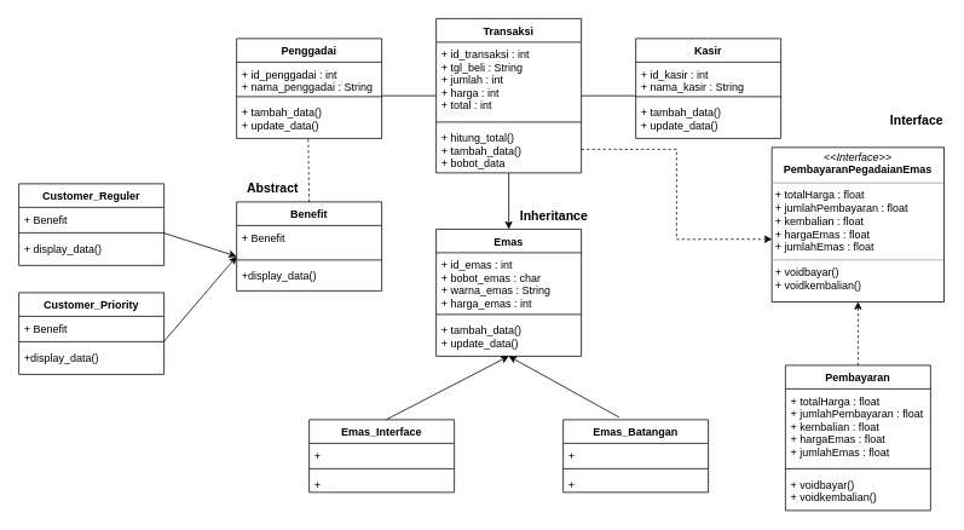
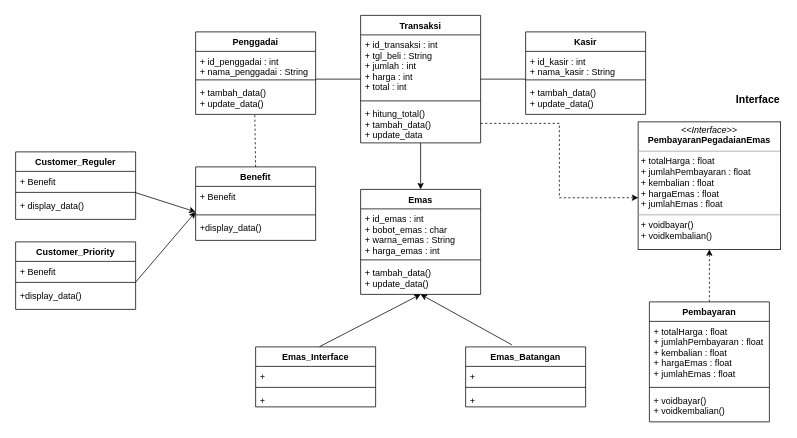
  <mxCell id="0" />
  <mxCell id="1" parent="0" />
  <mxCell id="2" value="Penggadai" style="swimlane;fontStyle=1;align=center;verticalAlign=top;childLayout=stackLayout;horizontal=1;startSize=26;horizontalStack=0;resizeParent=1;resizeParentMax=0;resizeLast=0;collapsible=1;marginBottom=0;" parent="1" vertex="1"><mxGeometry x="260" y="42" width="160" height="110" as="geometry" /></mxCell>
  <mxCell id="3" value="+ id_penggadai : int&#10;+ nama_penggadai : String" style="text;strokeColor=none;fillColor=none;align=left;verticalAlign=top;spacingLeft=4;spacingRight=4;overflow=hidden;rotatable=0;points=[[0,0.5],[1,0.5]];portConstraint=eastwest;" parent="2" vertex="1"><mxGeometry y="26" width="160" height="34" as="geometry" /></mxCell>
  <mxCell id="4" value="" style="line;strokeWidth=1;fillColor=none;align=left;verticalAlign=middle;spacingTop=-1;spacingLeft=3;spacingRight=3;rotatable=0;labelPosition=right;points=[];portConstraint=eastwest;strokeColor=inherit;" parent="2" vertex="1"><mxGeometry y="60" width="160" height="8" as="geometry" /></mxCell>
  <mxCell id="5" value="+ tambah_data()&#10;+ update_data()" style="text;strokeColor=none;fillColor=none;align=left;verticalAlign=top;spacingLeft=4;spacingRight=4;overflow=hidden;rotatable=0;points=[[0,0.5],[1,0.5]];portConstraint=eastwest;" parent="2" vertex="1"><mxGeometry y="68" width="160" height="42" as="geometry" /></mxCell>
  <mxCell id="6" value="Transaksi" style="swimlane;fontStyle=1;align=center;verticalAlign=top;childLayout=stackLayout;horizontal=1;startSize=26;horizontalStack=0;resizeParent=1;resizeParentMax=0;resizeLast=0;collapsible=1;marginBottom=0;" parent="1" vertex="1"><mxGeometry x="480" y="20" width="160" height="170" as="geometry" /></mxCell>
  <mxCell id="7" value="+ id_transaksi : int&#10;+ tgl_beli : String&#10;+ jumlah : int&#10;+ harga : int&#10;+ total : int&#10;" style="text;strokeColor=none;fillColor=none;align=left;verticalAlign=top;spacingLeft=4;spacingRight=4;overflow=hidden;rotatable=0;points=[[0,0.5],[1,0.5]];portConstraint=eastwest;" parent="6" vertex="1"><mxGeometry y="26" width="160" height="84" as="geometry" /></mxCell>
  <mxCell id="8" value="" style="line;strokeWidth=1;fillColor=none;align=left;verticalAlign=middle;spacingTop=-1;spacingLeft=3;spacingRight=3;rotatable=0;labelPosition=right;points=[];portConstraint=eastwest;strokeColor=inherit;" parent="6" vertex="1"><mxGeometry y="110" width="160" height="8" as="geometry" /></mxCell>
- <mxCell id="9" value="+ hitung_total()&#10;+ tambah_data()&#10;+ bobot_data" style="text;strokeColor=none;fillColor=none;align=left;verticalAlign=top;spacingLeft=4;spacingRight=4;overflow=hidden;rotatable=0;points=[[0,0.5],[1,0.5]];portConstraint=eastwest;" parent="6" vertex="1"><mxGeometry y="118" width="160" height="52" as="geometry" /></mxCell>
+ <mxCell id="9" value="+ hitung_total()&#10;+ tambah_data()&#10;+ update_data" style="text;strokeColor=none;fillColor=none;align=left;verticalAlign=top;spacingLeft=4;spacingRight=4;overflow=hidden;rotatable=0;points=[[0,0.5],[1,0.5]];portConstraint=eastwest;" parent="6" vertex="1"><mxGeometry y="118" width="160" height="52" as="geometry" /></mxCell>
  <mxCell id="10" value="Kasir" style="swimlane;fontStyle=1;align=center;verticalAlign=top;childLayout=stackLayout;horizontal=1;startSize=26;horizontalStack=0;resizeParent=1;resizeParentMax=0;resizeLast=0;collapsible=1;marginBottom=0;" parent="1" vertex="1"><mxGeometry x="700" y="42" width="160" height="110" as="geometry" /></mxCell>
  <mxCell id="11" value="+ id_kasir : int&#10;+ nama_kasir : String" style="text;strokeColor=none;fillColor=none;align=left;verticalAlign=top;spacingLeft=4;spacingRight=4;overflow=hidden;rotatable=0;points=[[0,0.5],[1,0.5]];portConstraint=eastwest;" parent="10" vertex="1"><mxGeometry y="26" width="160" height="34" as="geometry" /></mxCell>
  <mxCell id="12" value="" style="line;strokeWidth=1;fillColor=none;align=left;verticalAlign=middle;spacingTop=-1;spacingLeft=3;spacingRight=3;rotatable=0;labelPosition=right;points=[];portConstraint=eastwest;strokeColor=inherit;" parent="10" vertex="1"><mxGeometry y="60" width="160" height="8" as="geometry" /></mxCell>
  <mxCell id="13" value="+ tambah_data()&#10;+ update_data()" style="text;strokeColor=none;fillColor=none;align=left;verticalAlign=top;spacingLeft=4;spacingRight=4;overflow=hidden;rotatable=0;points=[[0,0.5],[1,0.5]];portConstraint=eastwest;" parent="10" vertex="1"><mxGeometry y="68" width="160" height="42" as="geometry" /></mxCell>
  <mxCell id="14" value="Emas" style="swimlane;fontStyle=1;align=center;verticalAlign=top;childLayout=stackLayout;horizontal=1;startSize=26;horizontalStack=0;resizeParent=1;resizeParentMax=0;resizeLast=0;collapsible=1;marginBottom=0;" parent="1" vertex="1"><mxGeometry x="480" y="252" width="160" height="140" as="geometry" /></mxCell>
  <mxCell id="15" value="+ id_emas : int&#10;+ bobot_emas : char&#10;+ warna_emas : String&#10;+ harga_emas : int" style="text;strokeColor=none;fillColor=none;align=left;verticalAlign=top;spacingLeft=4;spacingRight=4;overflow=hidden;rotatable=0;points=[[0,0.5],[1,0.5]];portConstraint=eastwest;" parent="14" vertex="1"><mxGeometry y="26" width="160" height="64" as="geometry" /></mxCell>
  <mxCell id="16" value="" style="line;strokeWidth=1;fillColor=none;align=left;verticalAlign=middle;spacingTop=-1;spacingLeft=3;spacingRight=3;rotatable=0;labelPosition=right;points=[];portConstraint=eastwest;strokeColor=inherit;" parent="14" vertex="1"><mxGeometry y="90" width="160" height="8" as="geometry" /></mxCell>
  <mxCell id="17" value="+ tambah_data()&#10;+ update_data()" style="text;strokeColor=none;fillColor=none;align=left;verticalAlign=top;spacingLeft=4;spacingRight=4;overflow=hidden;rotatable=0;points=[[0,0.5],[1,0.5]];portConstraint=eastwest;" parent="14" vertex="1"><mxGeometry y="98" width="160" height="42" as="geometry" /></mxCell>
  <mxCell id="18" value="Emas_Interface" style="swimlane;fontStyle=1;align=center;verticalAlign=top;childLayout=stackLayout;horizontal=1;startSize=26;horizontalStack=0;resizeParent=1;resizeParentMax=0;resizeLast=0;collapsible=1;marginBottom=0;" parent="1" vertex="1"><mxGeometry x="340" y="462" width="160" height="80" as="geometry" /></mxCell>
  <mxCell id="19" value="+" style="text;strokeColor=none;fillColor=none;align=left;verticalAlign=top;spacingLeft=4;spacingRight=4;overflow=hidden;rotatable=0;points=[[0,0.5],[1,0.5]];portConstraint=eastwest;" parent="18" vertex="1"><mxGeometry y="26" width="160" height="24" as="geometry" /></mxCell>
  <mxCell id="20" value="" style="line;strokeWidth=1;fillColor=none;align=left;verticalAlign=middle;spacingTop=-1;spacingLeft=3;spacingRight=3;rotatable=0;labelPosition=right;points=[];portConstraint=eastwest;strokeColor=inherit;" parent="18" vertex="1"><mxGeometry y="50" width="160" height="8" as="geometry" /></mxCell>
  <mxCell id="21" value="+" style="text;strokeColor=none;fillColor=none;align=left;verticalAlign=top;spacingLeft=4;spacingRight=4;overflow=hidden;rotatable=0;points=[[0,0.5],[1,0.5]];portConstraint=eastwest;" parent="18" vertex="1"><mxGeometry y="58" width="160" height="22" as="geometry" /></mxCell>
  <mxCell id="22" value="Emas_Batangan" style="swimlane;fontStyle=1;align=center;verticalAlign=top;childLayout=stackLayout;horizontal=1;startSize=26;horizontalStack=0;resizeParent=1;resizeParentMax=0;resizeLast=0;collapsible=1;marginBottom=0;" parent="1" vertex="1"><mxGeometry x="620" y="462" width="160" height="80" as="geometry" /></mxCell>
  <mxCell id="23" value="+" style="text;strokeColor=none;fillColor=none;align=left;verticalAlign=top;spacingLeft=4;spacingRight=4;overflow=hidden;rotatable=0;points=[[0,0.5],[1,0.5]];portConstraint=eastwest;" parent="22" vertex="1"><mxGeometry y="26" width="160" height="24" as="geometry" /></mxCell>
  <mxCell id="24" value="" style="line;strokeWidth=1;fillColor=none;align=left;verticalAlign=middle;spacingTop=-1;spacingLeft=3;spacingRight=3;rotatable=0;labelPosition=right;points=[];portConstraint=eastwest;strokeColor=inherit;" parent="22" vertex="1"><mxGeometry y="50" width="160" height="8" as="geometry" /></mxCell>
  <mxCell id="25" value="+" style="text;strokeColor=none;fillColor=none;align=left;verticalAlign=top;spacingLeft=4;spacingRight=4;overflow=hidden;rotatable=0;points=[[0,0.5],[1,0.5]];portConstraint=eastwest;" parent="22" vertex="1"><mxGeometry y="58" width="160" height="22" as="geometry" /></mxCell>
  <mxCell id="26" value="Benefit" style="swimlane;fontStyle=1;align=center;verticalAlign=top;childLayout=stackLayout;horizontal=1;startSize=26;horizontalStack=0;resizeParent=1;resizeParentMax=0;resizeLast=0;collapsible=1;marginBottom=0;" parent="1" vertex="1"><mxGeometry x="260" y="222" width="160" height="98" as="geometry" /></mxCell>
  <mxCell id="27" value="+ Benefit" style="text;strokeColor=none;fillColor=none;align=left;verticalAlign=top;spacingLeft=4;spacingRight=4;overflow=hidden;rotatable=0;points=[[0,0.5],[1,0.5]];portConstraint=eastwest;" parent="26" vertex="1"><mxGeometry y="26" width="160" height="34" as="geometry" /></mxCell>
  <mxCell id="28" value="" style="line;strokeWidth=1;fillColor=none;align=left;verticalAlign=middle;spacingTop=-1;spacingLeft=3;spacingRight=3;rotatable=0;labelPosition=right;points=[];portConstraint=eastwest;strokeColor=inherit;" parent="26" vertex="1"><mxGeometry y="60" width="160" height="8" as="geometry" /></mxCell>
  <mxCell id="29" value="+display_data()" style="text;strokeColor=none;fillColor=none;align=left;verticalAlign=top;spacingLeft=4;spacingRight=4;overflow=hidden;rotatable=0;points=[[0,0.5],[1,0.5]];portConstraint=eastwest;" parent="26" vertex="1"><mxGeometry y="68" width="160" height="30" as="geometry" /></mxCell>
  <mxCell id="30" value="Customer_Priority" style="swimlane;fontStyle=1;align=center;verticalAlign=top;childLayout=stackLayout;horizontal=1;startSize=26;horizontalStack=0;resizeParent=1;resizeParentMax=0;resizeLast=0;collapsible=1;marginBottom=0;" parent="1" vertex="1"><mxGeometry x="20" y="322" width="160" height="90" as="geometry" /></mxCell>
  <mxCell id="31" value="+ Benefit" style="text;strokeColor=none;fillColor=none;align=left;verticalAlign=top;spacingLeft=4;spacingRight=4;overflow=hidden;rotatable=0;points=[[0,0.5],[1,0.5]];portConstraint=eastwest;" parent="30" vertex="1"><mxGeometry y="26" width="160" height="24" as="geometry" /></mxCell>
  <mxCell id="32" value="" style="line;strokeWidth=1;fillColor=none;align=left;verticalAlign=middle;spacingTop=-1;spacingLeft=3;spacingRight=3;rotatable=0;labelPosition=right;points=[];portConstraint=eastwest;strokeColor=inherit;" parent="30" vertex="1"><mxGeometry y="50" width="160" height="8" as="geometry" /></mxCell>
  <mxCell id="33" value="+display_data()" style="text;strokeColor=none;fillColor=none;align=left;verticalAlign=top;spacingLeft=4;spacingRight=4;overflow=hidden;rotatable=0;points=[[0,0.5],[1,0.5]];portConstraint=eastwest;" parent="30" vertex="1"><mxGeometry y="58" width="160" height="32" as="geometry" /></mxCell>
  <mxCell id="34" value="Customer_Reguler" style="swimlane;fontStyle=1;align=center;verticalAlign=top;childLayout=stackLayout;horizontal=1;startSize=26;horizontalStack=0;resizeParent=1;resizeParentMax=0;resizeLast=0;collapsible=1;marginBottom=0;" parent="1" vertex="1"><mxGeometry x="20" y="202" width="160" height="90" as="geometry" /></mxCell>
  <mxCell id="35" value="+ Benefit" style="text;strokeColor=none;fillColor=none;align=left;verticalAlign=top;spacingLeft=4;spacingRight=4;overflow=hidden;rotatable=0;points=[[0,0.5],[1,0.5]];portConstraint=eastwest;" parent="34" vertex="1"><mxGeometry y="26" width="160" height="24" as="geometry" /></mxCell>
  <mxCell id="36" value="" style="line;strokeWidth=1;fillColor=none;align=left;verticalAlign=middle;spacingTop=-1;spacingLeft=3;spacingRight=3;rotatable=0;labelPosition=right;points=[];portConstraint=eastwest;strokeColor=inherit;" parent="34" vertex="1"><mxGeometry y="50" width="160" height="8" as="geometry" /></mxCell>
  <mxCell id="37" value="+ display_data()" style="text;strokeColor=none;fillColor=none;align=left;verticalAlign=top;spacingLeft=4;spacingRight=4;overflow=hidden;rotatable=0;points=[[0,0.5],[1,0.5]];portConstraint=eastwest;" parent="34" vertex="1"><mxGeometry y="58" width="160" height="32" as="geometry" /></mxCell>
  <mxCell id="38" value="" style="line;strokeWidth=1;fillColor=none;align=left;verticalAlign=middle;spacingTop=-1;spacingLeft=3;spacingRight=3;rotatable=0;labelPosition=right;points=[];portConstraint=eastwest;strokeColor=inherit;" parent="1" vertex="1"><mxGeometry x="420" y="101" width="60" height="8" as="geometry" /></mxCell>
  <mxCell id="39" value="" style="line;strokeWidth=1;fillColor=none;align=left;verticalAlign=middle;spacingTop=-1;spacingLeft=3;spacingRight=3;rotatable=0;labelPosition=right;points=[];portConstraint=eastwest;strokeColor=inherit;" parent="1" vertex="1"><mxGeometry x="640" y="101" width="60" height="8" as="geometry" /></mxCell>
  <mxCell id="40" value="" style="endArrow=classic;html=1;rounded=0;" parent="1" source="9" target="14" edge="1"><mxGeometry width="50" height="50" relative="1" as="geometry"><mxPoint x="560" y="192" as="sourcePoint" /><mxPoint x="290" y="382" as="targetPoint" /></mxGeometry></mxCell>
  <mxCell id="41" value="" style="endArrow=classic;html=1;rounded=0;exitX=0.533;exitY=-0.004;exitDx=0;exitDy=0;exitPerimeter=0;" parent="1" source="18" edge="1"><mxGeometry width="50" height="50" relative="1" as="geometry"><mxPoint x="420" y="472" as="sourcePoint" /><mxPoint x="560" y="392" as="targetPoint" /></mxGeometry></mxCell>
  <mxCell id="42" value="" style="endArrow=classic;html=1;rounded=0;exitX=0.386;exitY=-0.033;exitDx=0;exitDy=0;exitPerimeter=0;" parent="1" source="22" edge="1"><mxGeometry width="50" height="50" relative="1" as="geometry"><mxPoint x="435.28" y="471.68" as="sourcePoint" /><mxPoint x="560" y="392" as="targetPoint" /></mxGeometry></mxCell>
  <mxCell id="43" value="" style="endArrow=none;html=1;rounded=0;entryX=0.493;entryY=1.003;entryDx=0;entryDy=0;entryPerimeter=0;exitX=0.5;exitY=0;exitDx=0;exitDy=0;dashed=1;" parent="1" source="26" target="5" edge="1"><mxGeometry width="50" height="50" relative="1" as="geometry"><mxPoint x="330" y="202" as="sourcePoint" /><mxPoint x="380" y="152" as="targetPoint" /></mxGeometry></mxCell>
- <mxCell id="44" value="&lt;b&gt;&lt;font style=&quot;font-size: 14px;&quot;&gt;Abstract&lt;/font&gt;&lt;/b&gt;" style="text;html=1;strokeColor=none;fillColor=none;align=center;verticalAlign=middle;whiteSpace=wrap;rounded=0;" parent="1" vertex="1"><mxGeometry x="270" y="192" width="60" height="30" as="geometry" /></mxCell>
  <mxCell id="45" value="" style="endArrow=classic;html=1;rounded=0;fontSize=14;entryX=0;entryY=1;entryDx=0;entryDy=0;entryPerimeter=0;exitX=0.994;exitY=0.514;exitDx=0;exitDy=0;exitPerimeter=0;" parent="1" source="36" target="27" edge="1"><mxGeometry width="50" height="50" relative="1" as="geometry"><mxPoint x="170" y="302" as="sourcePoint" /><mxPoint y="252" as="targetPoint" x="220" /></mxGeometry></mxCell>
  <mxCell id="46" value="" style="endArrow=classic;html=1;rounded=0;fontSize=14;exitX=0.999;exitY=0.486;exitDx=0;exitDy=0;exitPerimeter=0;" parent="1" source="32" edge="1"><mxGeometry width="50" height="50" relative="1" as="geometry"><mxPoint x="180" y="372" as="sourcePoint" /><mxPoint x="260" y="282" as="targetPoint" /></mxGeometry></mxCell>
- <mxCell id="47" value="&lt;font style=&quot;font-size: 14px;&quot;&gt;&lt;b&gt;Inheritance&lt;/b&gt;&lt;/font&gt;" style="text;html=1;strokeColor=none;fillColor=none;align=center;verticalAlign=middle;whiteSpace=wrap;rounded=0;fontSize=14;" parent="1" vertex="1"><mxGeometry x="580" y="222" width="60" height="30" as="geometry" /></mxCell>
  <mxCell id="48" style="edgeStyle=orthogonalEdgeStyle;rounded=0;orthogonalLoop=1;jettySize=auto;html=1;entryX=0.5;entryY=1;entryDx=0;entryDy=0;dashed=1;" edge="1" parent="1" source="49" target="53"><mxGeometry relative="1" as="geometry"><Array as="points"><mxPoint x="945" y="382" /><mxPoint x="945" y="382" /></Array></mxGeometry></mxCell>
  <mxCell id="49" value="Pembayaran" style="swimlane;fontStyle=1;align=center;verticalAlign=top;childLayout=stackLayout;horizontal=1;startSize=26;horizontalStack=0;resizeParent=1;resizeParentMax=0;resizeLast=0;collapsible=1;marginBottom=0;" vertex="1" parent="1"><mxGeometry x="865" y="402" width="160" height="160" as="geometry" /></mxCell>
  <mxCell id="50" value="+ totalHarga : float&#10;+ jumlahPembayaran : float&#10;+ kembalian : float &#10;+ hargaEmas : float&#10;+ jumlahEmas : float" style="text;strokeColor=none;fillColor=none;align=left;verticalAlign=top;spacingLeft=4;spacingRight=4;overflow=hidden;rotatable=0;points=[[0,0.5],[1,0.5]];portConstraint=eastwest;" vertex="1" parent="49"><mxGeometry y="26" width="160" height="84" as="geometry" /></mxCell>
  <mxCell id="51" value="" style="line;strokeWidth=1;fillColor=none;align=left;verticalAlign=middle;spacingTop=-1;spacingLeft=3;spacingRight=3;rotatable=0;labelPosition=right;points=[];portConstraint=eastwest;strokeColor=inherit;" vertex="1" parent="49"><mxGeometry y="110" width="160" height="8" as="geometry" /></mxCell>
  <mxCell id="52" value="+ voidbayar()&#10;+ voidkembalian()" style="text;strokeColor=none;fillColor=none;align=left;verticalAlign=top;spacingLeft=4;spacingRight=4;overflow=hidden;rotatable=0;points=[[0,0.5],[1,0.5]];portConstraint=eastwest;" vertex="1" parent="49"><mxGeometry y="118" width="160" height="42" as="geometry" /></mxCell>
  <mxCell id="53" value="&lt;p style=&quot;margin:0px;margin-top:4px;text-align:center;&quot;&gt;&lt;i&gt;&amp;lt;&amp;lt;Interface&amp;gt;&amp;gt;&lt;/i&gt;&lt;br&gt;&lt;b&gt;PembayaranPegadaianEmas&lt;/b&gt;&lt;/p&gt;&lt;hr size=&quot;1&quot;&gt;&lt;p style=&quot;margin:0px;margin-left:4px;&quot;&gt;+ totalHarga : float&lt;br style=&quot;padding: 0px; margin: 0px;&quot;&gt;+ jumlahPembayaran : float&lt;br style=&quot;padding: 0px; margin: 0px;&quot;&gt;+ kembalian : float&amp;nbsp;&lt;br style=&quot;padding: 0px; margin: 0px;&quot;&gt;+ hargaEmas : float&lt;br style=&quot;padding: 0px; margin: 0px;&quot;&gt;+ jumlahEmas : float&lt;br&gt;&lt;/p&gt;&lt;hr size=&quot;1&quot;&gt;&lt;p style=&quot;margin:0px;margin-left:4px;&quot;&gt;+ voidbayar()&lt;br style=&quot;padding: 0px; margin: 0px;&quot;&gt;+ voidkembalian()&lt;br&gt;&lt;/p&gt;" style="verticalAlign=top;align=left;overflow=fill;fontSize=12;fontFamily=Helvetica;html=1;" vertex="1" parent="1"><mxGeometry x="850" y="162" width="190" height="170" as="geometry" /></mxCell>
  <mxCell id="54" value="&lt;b&gt;&lt;font style=&quot;font-size: 14px;&quot;&gt;Interface&lt;/font&gt;&lt;/b&gt;" style="text;html=1;strokeColor=none;fillColor=none;align=center;verticalAlign=middle;whiteSpace=wrap;rounded=0;" vertex="1" parent="1"><mxGeometry x="980" y="117" width="60" height="30" as="geometry" /></mxCell>
  <mxCell id="55" style="edgeStyle=orthogonalEdgeStyle;rounded=0;orthogonalLoop=1;jettySize=auto;html=1;exitX=1;exitY=0.5;exitDx=0;exitDy=0;entryX=0.001;entryY=0.595;entryDx=0;entryDy=0;entryPerimeter=0;dashed=1;" edge="1" parent="1" source="9" target="53"><mxGeometry relative="1" as="geometry" /></mxCell>
